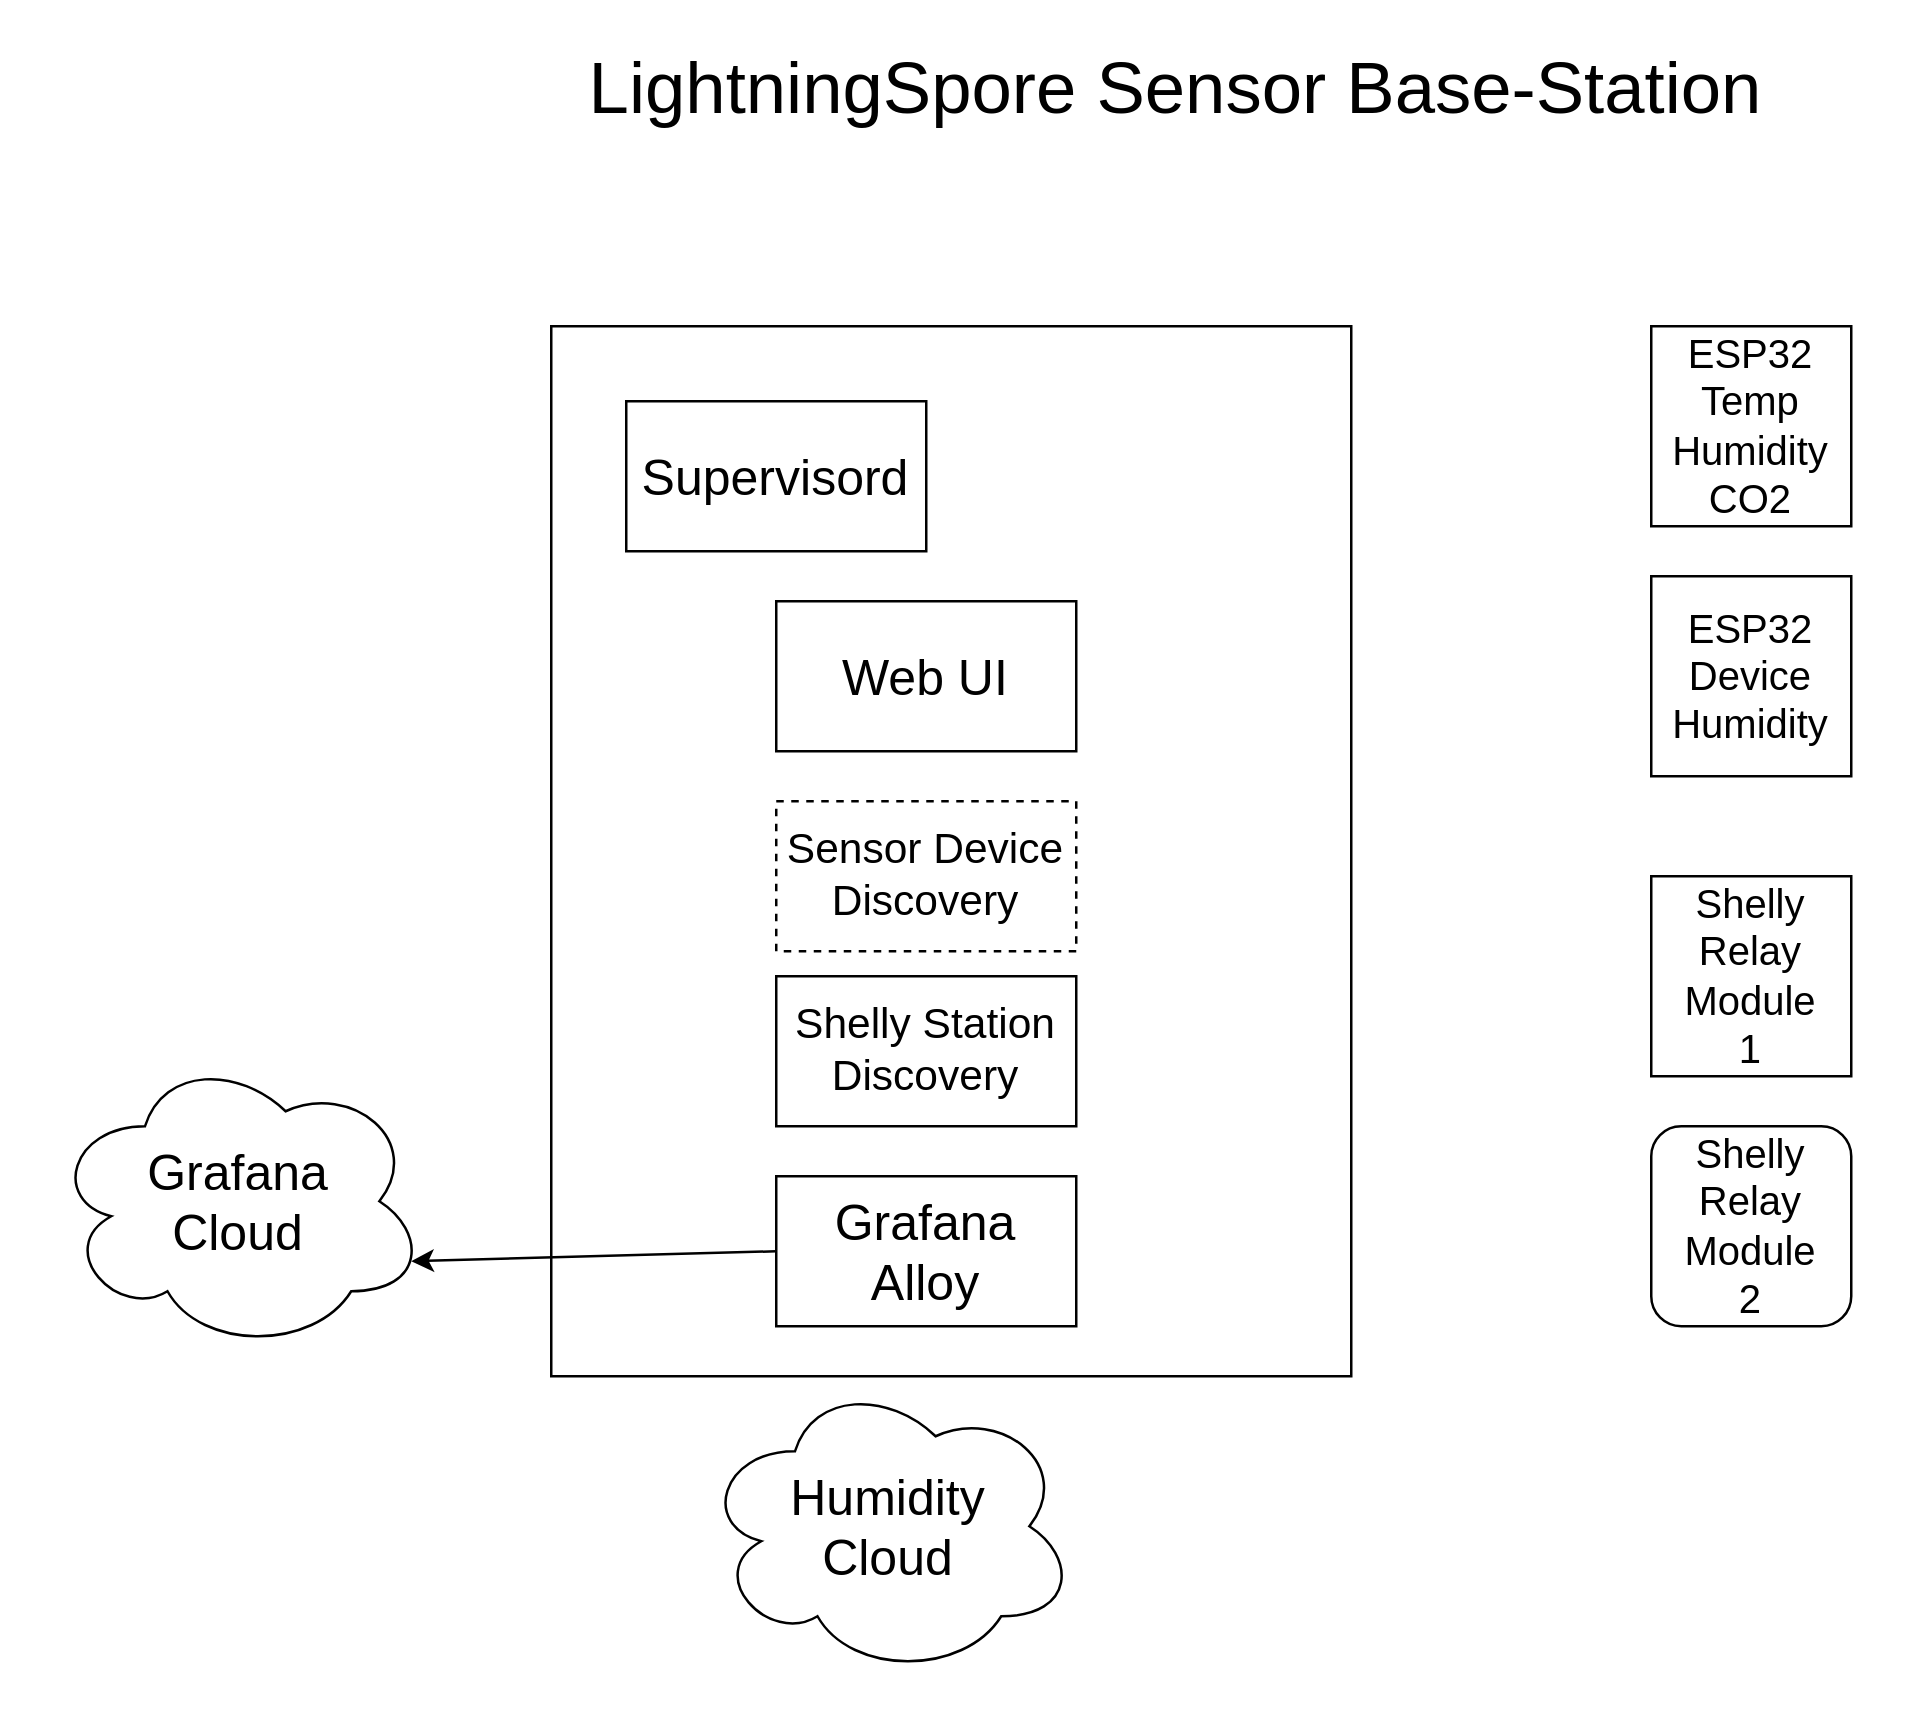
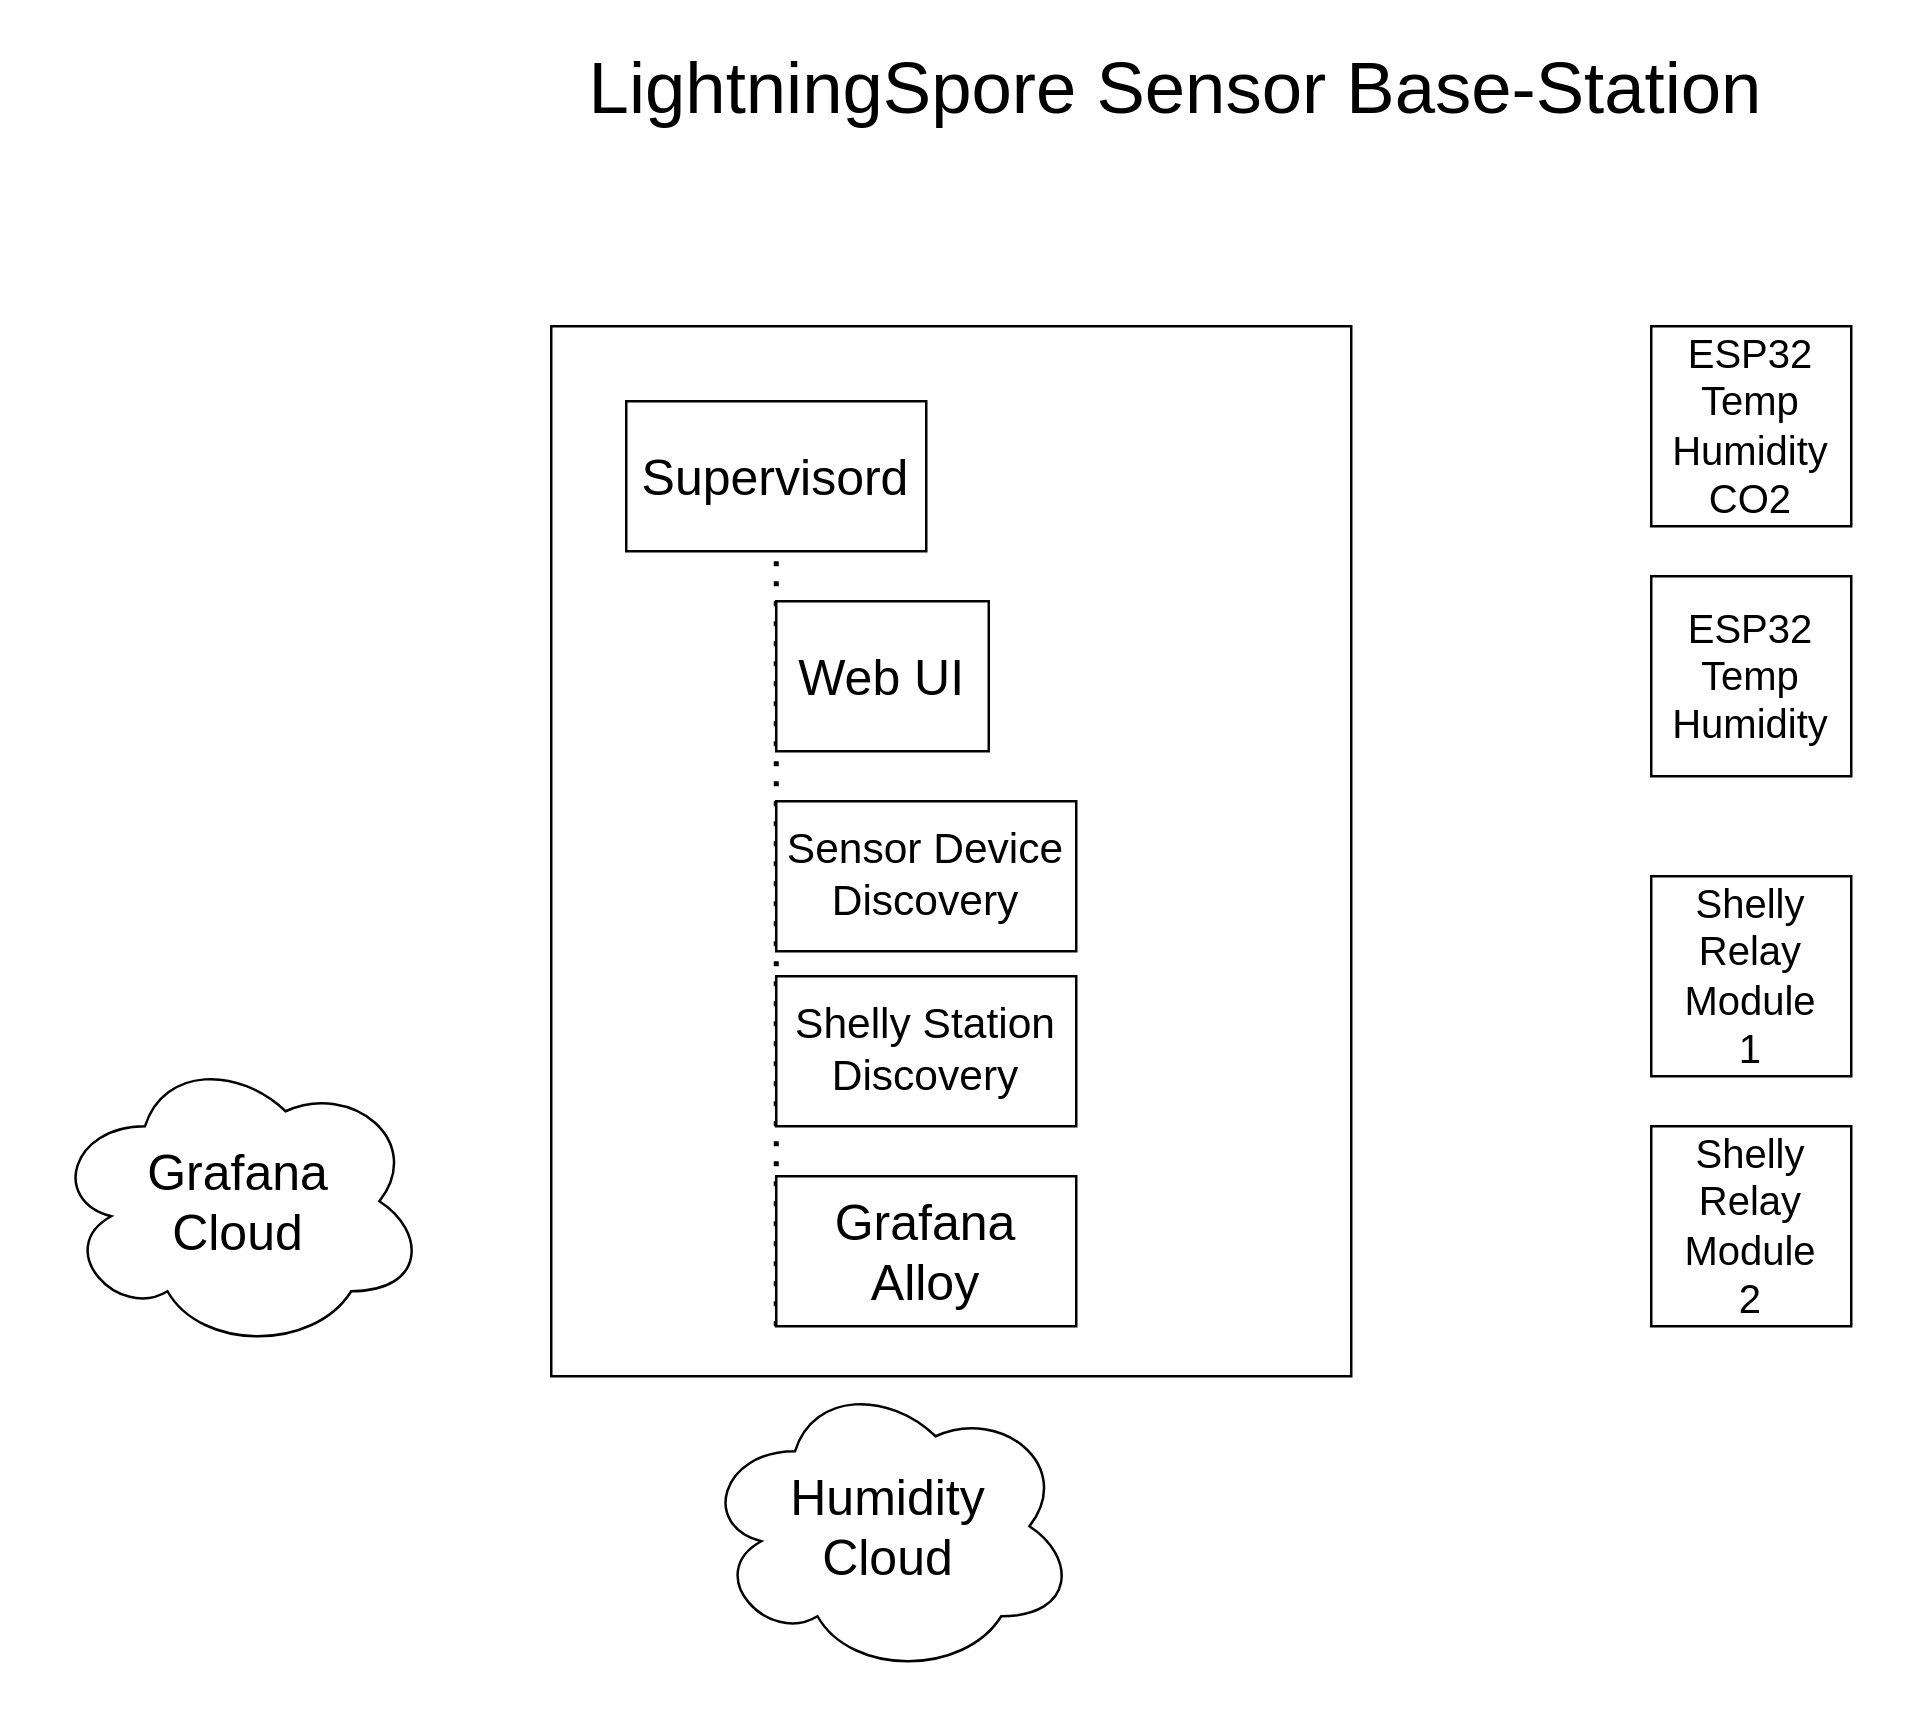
  <mxCell id="0" />
  <mxCell id="1" parent="0" />
  <mxCell id="2" value="" style="rounded=0;whiteSpace=wrap;html=1;" parent="1" vertex="1"><mxGeometry x="220" y="130" width="320" height="420" as="geometry" /></mxCell>
  <mxCell id="3" value="&lt;font style=&quot;font-size: 29px;&quot;&gt;LightningSpore Sensor Base-Station&lt;/font&gt;" style="text;html=1;align=center;verticalAlign=middle;whiteSpace=wrap;rounded=0;" parent="1" vertex="1"><mxGeometry x="230" y="20" width="480" height="30" as="geometry" /></mxCell>
  <mxCell id="4" value="&lt;font style=&quot;font-size: 20px;&quot;&gt;Supervisord&lt;/font&gt;" style="rounded=0;whiteSpace=wrap;html=1;" parent="1" vertex="1"><mxGeometry x="250" y="160" width="120" height="60" as="geometry" /></mxCell>
  <mxCell id="5" value="&lt;font style=&quot;font-size: 20px;&quot;&gt;Humidity&lt;/font&gt;&lt;div style=&quot;font-size: 20px;&quot;&gt;&lt;font style=&quot;font-size: 20px;&quot;&gt;Cloud&lt;/font&gt;&lt;/div&gt;" style="ellipse;shape=cloud;whiteSpace=wrap;html=1;" parent="1" vertex="1"><mxGeometry x="280" y="550" width="150" height="120" as="geometry" /></mxCell>
- <mxCell id="7" value="&lt;font style=&quot;font-size: 20px;&quot;&gt;Web UI&lt;/font&gt;" style="rounded=0;whiteSpace=wrap;html=1;" parent="1" vertex="1"><mxGeometry x="310" y="240" width="120" height="60" as="geometry" /></mxCell>
- <mxCell id="8" value="&lt;font style=&quot;font-size: 17px;&quot;&gt;Sensor Device Discovery&lt;/font&gt;" style="rounded=0;whiteSpace=wrap;html=1;dashed=1;" parent="1" vertex="1"><mxGeometry x="310" y="320" width="120" height="60" as="geometry" /></mxCell>
+ <mxCell id="6" value="" style="endArrow=none;dashed=1;html=1;dashPattern=1 3;strokeWidth=2;rounded=0;entryX=0.5;entryY=1;entryDx=0;entryDy=0;exitX=0;exitY=1;exitDx=0;exitDy=0;" parent="1" source="9" target="4" edge="1"><mxGeometry width="50" height="50" relative="1" as="geometry"><mxPoint x="310" y="470" as="sourcePoint" /><mxPoint x="630" y="300" as="targetPoint" /></mxGeometry></mxCell>
+ <mxCell id="7" value="&lt;font style=&quot;font-size: 20px;&quot;&gt;Web UI&lt;/font&gt;" style="rounded=0;whiteSpace=wrap;html=1;" parent="1" vertex="1"><mxGeometry x="310" y="240" width="85" height="60" as="geometry" /></mxCell>
+ <mxCell id="8" value="&lt;font style=&quot;font-size: 17px;&quot;&gt;Sensor Device Discovery&lt;/font&gt;" style="rounded=0;whiteSpace=wrap;html=1;" parent="1" vertex="1"><mxGeometry x="310" y="320" width="120" height="60" as="geometry" /></mxCell>
  <mxCell id="9" value="&lt;font style=&quot;font-size: 20px;&quot;&gt;Grafana Alloy&lt;/font&gt;" style="rounded=0;whiteSpace=wrap;html=1;" parent="1" vertex="1"><mxGeometry x="310" y="470" width="120" height="60" as="geometry" /></mxCell>
  <mxCell id="10" value="&lt;font style=&quot;font-size: 16px;&quot;&gt;ESP32&lt;/font&gt;&lt;div style=&quot;font-size: 16px;&quot;&gt;&lt;font style=&quot;font-size: 16px;&quot;&gt;Temp&lt;/font&gt;&lt;/div&gt;&lt;div style=&quot;font-size: 16px;&quot;&gt;&lt;font style=&quot;font-size: 16px;&quot;&gt;Humidity&lt;/font&gt;&lt;/div&gt;&lt;div style=&quot;font-size: 16px;&quot;&gt;&lt;font style=&quot;font-size: 16px;&quot;&gt;CO2&lt;/font&gt;&lt;/div&gt;" style="whiteSpace=wrap;html=1;aspect=fixed;" parent="1" vertex="1"><mxGeometry x="660" y="130" width="80" height="80" as="geometry" /></mxCell>
- <mxCell id="11" value="&lt;font style=&quot;font-size: 16px;&quot;&gt;ESP32&lt;/font&gt;&lt;div style=&quot;font-size: 16px;&quot;&gt;&lt;font style=&quot;font-size: 16px;&quot;&gt;Device&lt;/font&gt;&lt;/div&gt;&lt;div style=&quot;font-size: 16px;&quot;&gt;&lt;font style=&quot;font-size: 16px;&quot;&gt;Humidity&lt;/font&gt;&lt;/div&gt;" style="whiteSpace=wrap;html=1;aspect=fixed;" parent="1" vertex="1"><mxGeometry x="660" y="230" width="80" height="80" as="geometry" /></mxCell>
+ <mxCell id="11" value="&lt;font style=&quot;font-size: 16px;&quot;&gt;ESP32&lt;/font&gt;&lt;div style=&quot;font-size: 16px;&quot;&gt;&lt;font style=&quot;font-size: 16px;&quot;&gt;Temp&lt;/font&gt;&lt;/div&gt;&lt;div style=&quot;font-size: 16px;&quot;&gt;&lt;font style=&quot;font-size: 16px;&quot;&gt;Humidity&lt;/font&gt;&lt;/div&gt;" style="whiteSpace=wrap;html=1;aspect=fixed;" parent="1" vertex="1"><mxGeometry x="660" y="230" width="80" height="80" as="geometry" /></mxCell>
  <mxCell id="12" value="&lt;span style=&quot;font-size: 16px;&quot;&gt;Shelly&lt;/span&gt;&lt;div&gt;&lt;span style=&quot;font-size: 16px;&quot;&gt;Relay&lt;/span&gt;&lt;/div&gt;&lt;div&gt;&lt;span style=&quot;font-size: 16px;&quot;&gt;Module&lt;/span&gt;&lt;/div&gt;&lt;div&gt;&lt;span style=&quot;font-size: 16px;&quot;&gt;1&lt;/span&gt;&lt;/div&gt;" style="whiteSpace=wrap;html=1;aspect=fixed;" parent="1" vertex="1"><mxGeometry x="660" y="350" width="80" height="80" as="geometry" /></mxCell>
- <mxCell id="13" value="&lt;span style=&quot;font-size: 16px;&quot;&gt;Shelly&lt;/span&gt;&lt;div&gt;&lt;span style=&quot;font-size: 16px;&quot;&gt;Relay&lt;/span&gt;&lt;/div&gt;&lt;div&gt;&lt;span style=&quot;font-size: 16px;&quot;&gt;Module&lt;/span&gt;&lt;/div&gt;&lt;div&gt;&lt;span style=&quot;font-size: 16px;&quot;&gt;2&lt;/span&gt;&lt;/div&gt;" style="whiteSpace=wrap;html=1;aspect=fixed;rounded=1;" parent="1" vertex="1"><mxGeometry x="660" y="450" width="80" height="80" as="geometry" /></mxCell>
+ <mxCell id="13" value="&lt;span style=&quot;font-size: 16px;&quot;&gt;Shelly&lt;/span&gt;&lt;div&gt;&lt;span style=&quot;font-size: 16px;&quot;&gt;Relay&lt;/span&gt;&lt;/div&gt;&lt;div&gt;&lt;span style=&quot;font-size: 16px;&quot;&gt;Module&lt;/span&gt;&lt;/div&gt;&lt;div&gt;&lt;span style=&quot;font-size: 16px;&quot;&gt;2&lt;/span&gt;&lt;/div&gt;" style="whiteSpace=wrap;html=1;aspect=fixed;" parent="1" vertex="1"><mxGeometry x="660" y="450" width="80" height="80" as="geometry" /></mxCell>
  <mxCell id="14" value="&lt;font style=&quot;font-size: 17px;&quot;&gt;Shelly Station Discovery&lt;/font&gt;" style="rounded=0;whiteSpace=wrap;html=1;" parent="1" vertex="1"><mxGeometry x="310" y="390" width="120" height="60" as="geometry" /></mxCell>
  <mxCell id="15" value="&lt;font style=&quot;font-size: 20px;&quot;&gt;Grafana&lt;/font&gt;&lt;div style=&quot;font-size: 20px;&quot;&gt;&lt;font style=&quot;font-size: 20px;&quot;&gt;Cloud&lt;/font&gt;&lt;/div&gt;" style="ellipse;shape=cloud;whiteSpace=wrap;html=1;" vertex="1" parent="1"><mxGeometry y="420" width="150" height="120" as="geometry" x="20" /></mxCell>
- <mxCell id="16" value="" style="endArrow=classic;html=1;rounded=0;entryX=0.96;entryY=0.7;entryDx=0;entryDy=0;entryPerimeter=0;exitX=0;exitY=0.5;exitDx=0;exitDy=0;" edge="1" parent="1" source="9" target="15"><mxGeometry width="50" height="50" relative="1" as="geometry"><mxPoint x="410" y="410" as="sourcePoint" /><mxPoint x="460" y="360" as="targetPoint" /></mxGeometry></mxCell>
